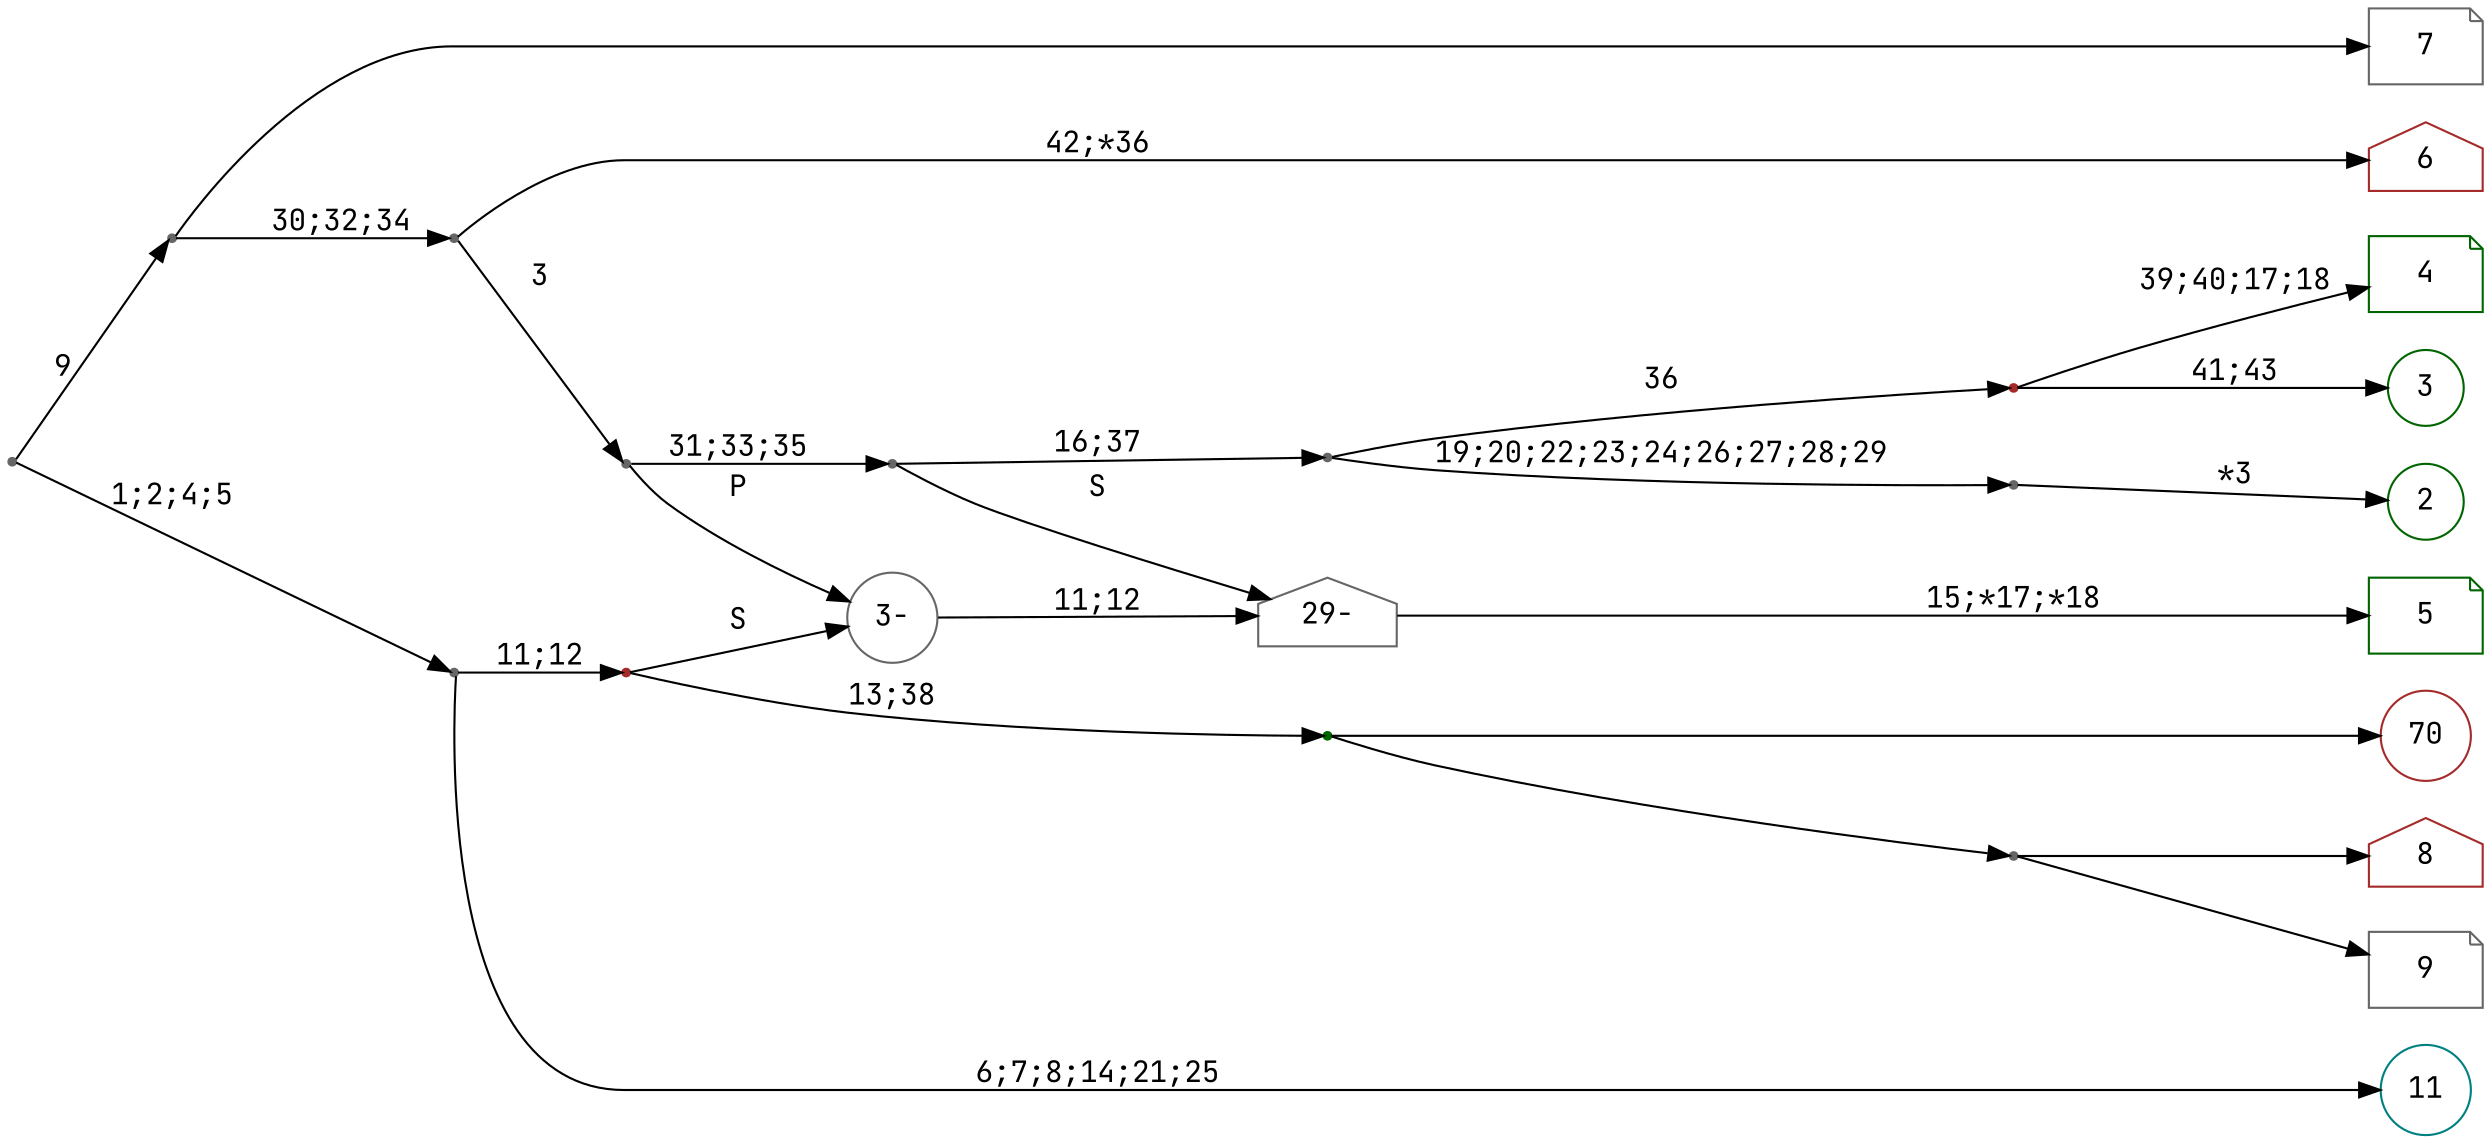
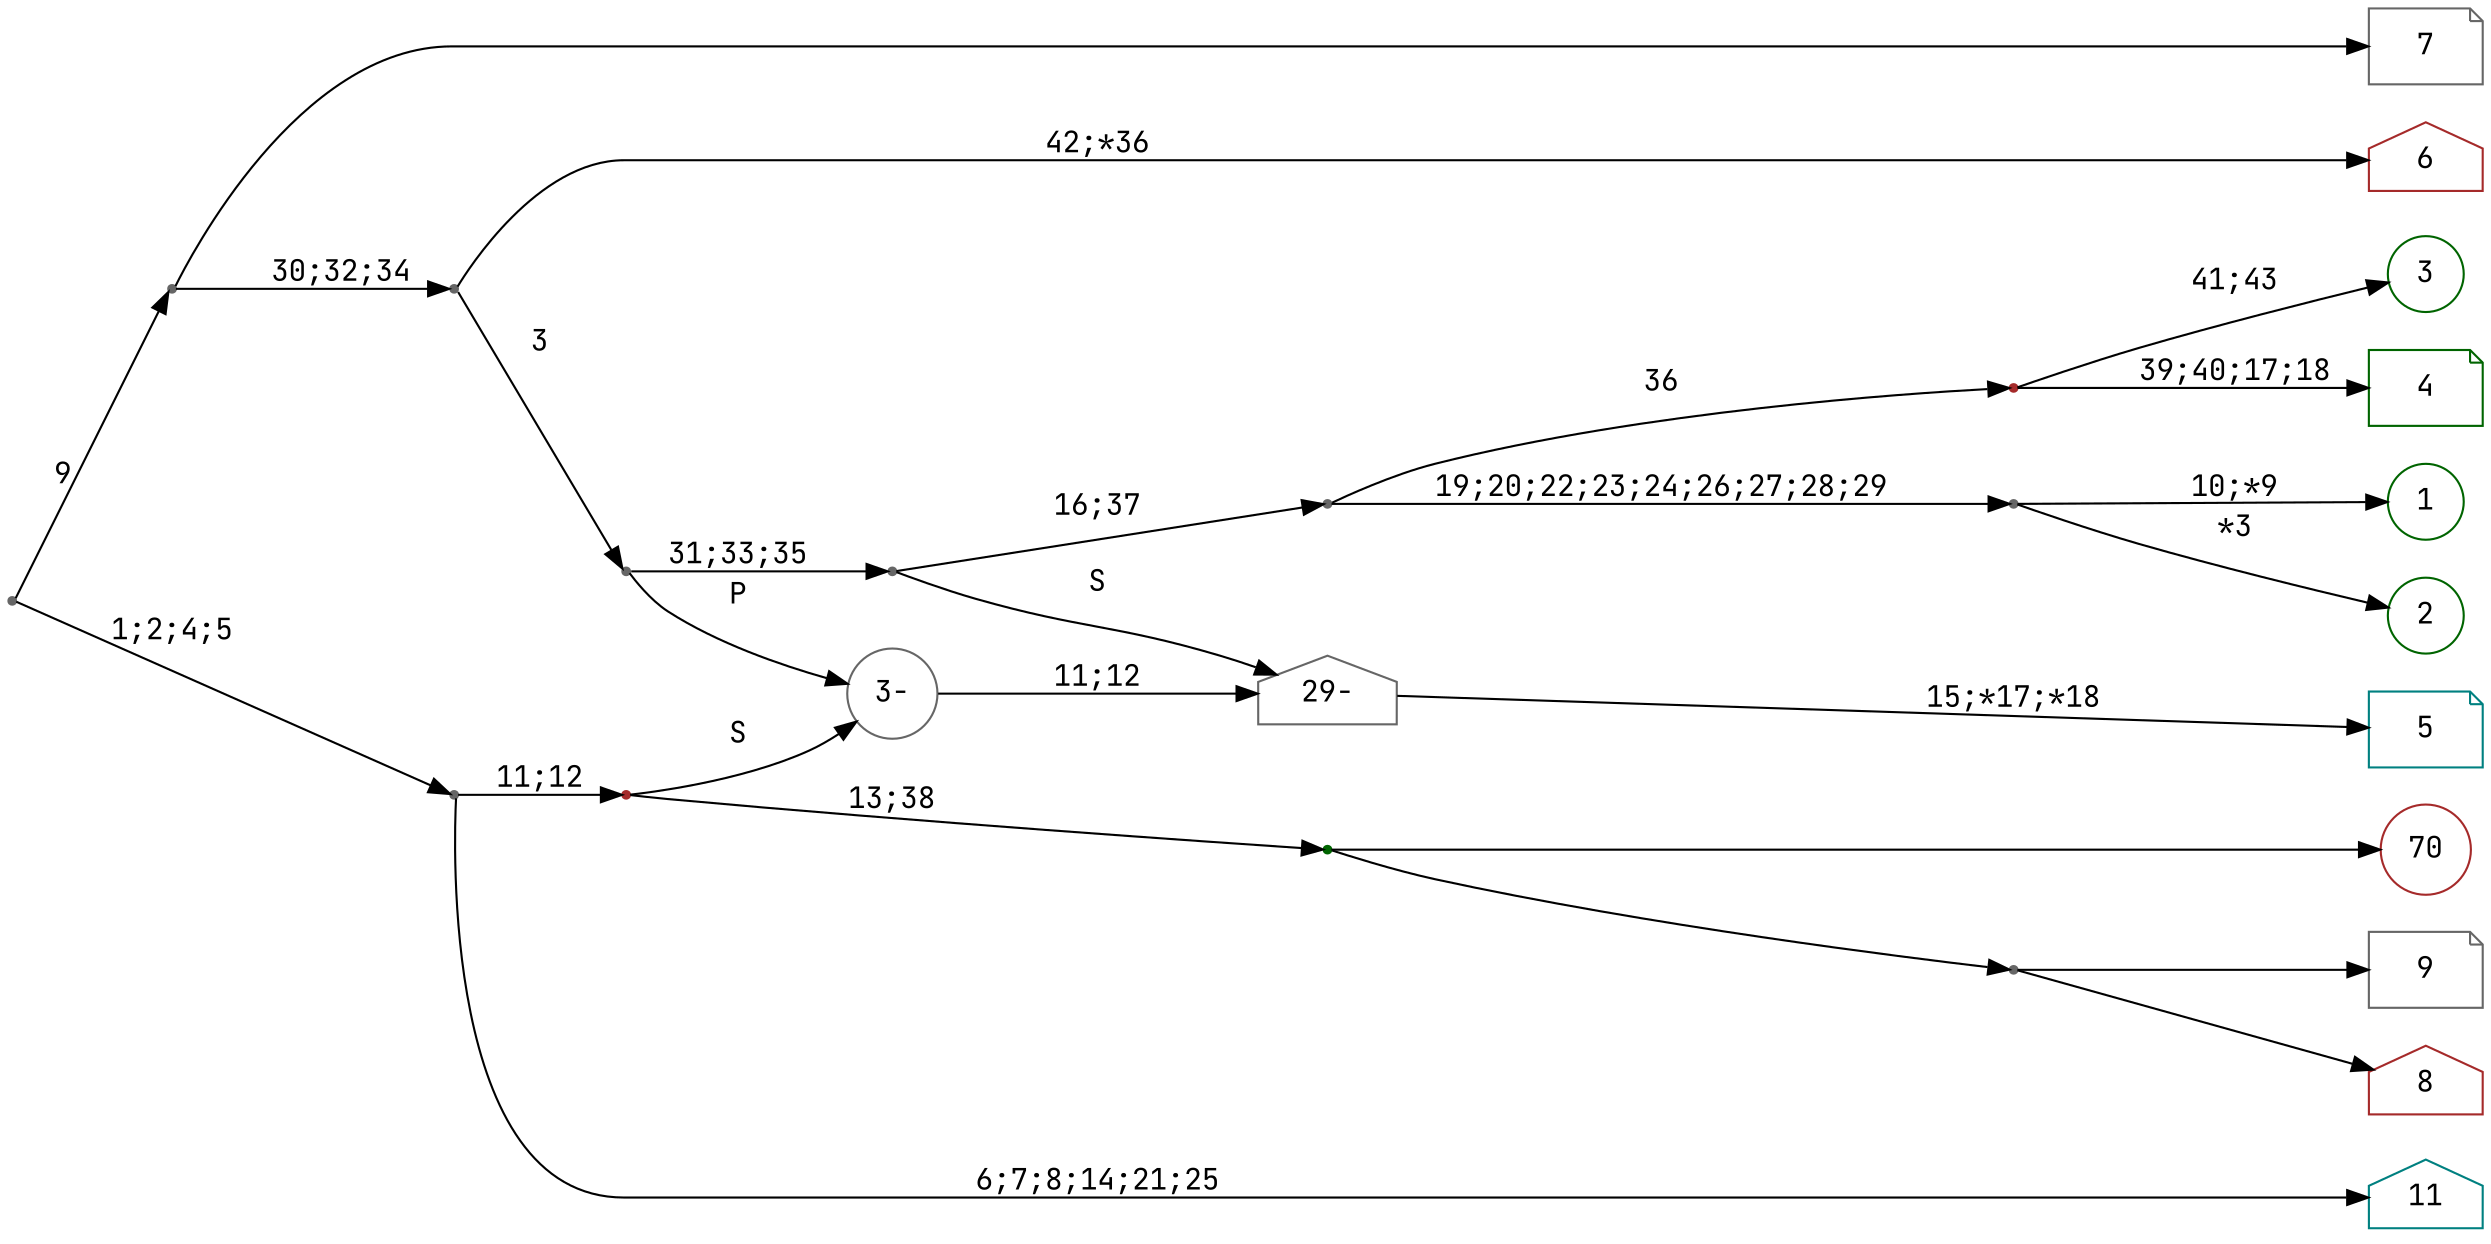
  digraph {
    fontname="JetBrains Mono"
    rankdir=LR
    node [color=gray40 fontname="JetBrains Mono" shape=point]
    edge [fontname="JetBrains Mono"]
+   n1 [color=darkgreen label=1 shape=circle]
    n2 [color=darkgreen label=2 shape=circle]
    n3 [color=darkgreen label=3 shape=circle]
    n4 [color=darkgreen label=4 shape=note]
-   n5 [color=darkgreen label=5 shape=note]
+   n5 [color=teal label=5 shape=note]
    n6 [color=brown label=6 shape=house]
    n7 [label=7 shape=note]
    n8 [color=brown label=8 shape=house]
    n9 [label=9 shape=note]
    n10 [color=brown label=70 shape=circle]
-   n11 [color=teal label=11 shape=circle]
+   n11 [color=teal label=11 shape=house]
    14
    13 [color=brown]
    n14 [label="29-" shape=house]
    21
    19
    n17 [label="3-" shape=circle]
    17
    22
    11
    12 [color=darkgreen]
    23
    20 [color=brown]
    15
    24
    subgraph sub_1 {
      rank=same
+     n1
      n2
      n3
      n4
      n5
      n6
      n7
      n8
      n9
      n10
      n11
    }
+   14 -> n1 [label="10;*9"]
    14 -> n2 [label="*3"]
    13 -> n3 [label="41;43"]
    13 -> n4 [label="39;40;17;18"]
    n14 -> n5 [label="15;*17;*18"]
    21 -> n6 [label="42;*36"]
    21 -> 19 [label=3]
    19 -> n17 [label=P]
    19 -> 17 [label="31;33;35"]
    n17 -> n14 [label="11;12"]
    17 -> n14 [label=S]
    17 -> 15 [label="16;37"]
    22 -> n7
    22 -> 21 [label="30;32;34"]
    11 -> n8
    11 -> n9
    12 -> n10
    12 -> 11
    23 -> n11 [label="6;7;8;14;21;25"]
    23 -> 20 [label="11;12"]
    20 -> n17 [label=S]
    20 -> 12 [label="13;38"]
    15 -> 14 [label="19;20;22;23;24;26;27;28;29"]
    15 -> 13 [label=36]
    24 -> 22 [label=9]
    24 -> 23 [label="1;2;4;5"]
  }
